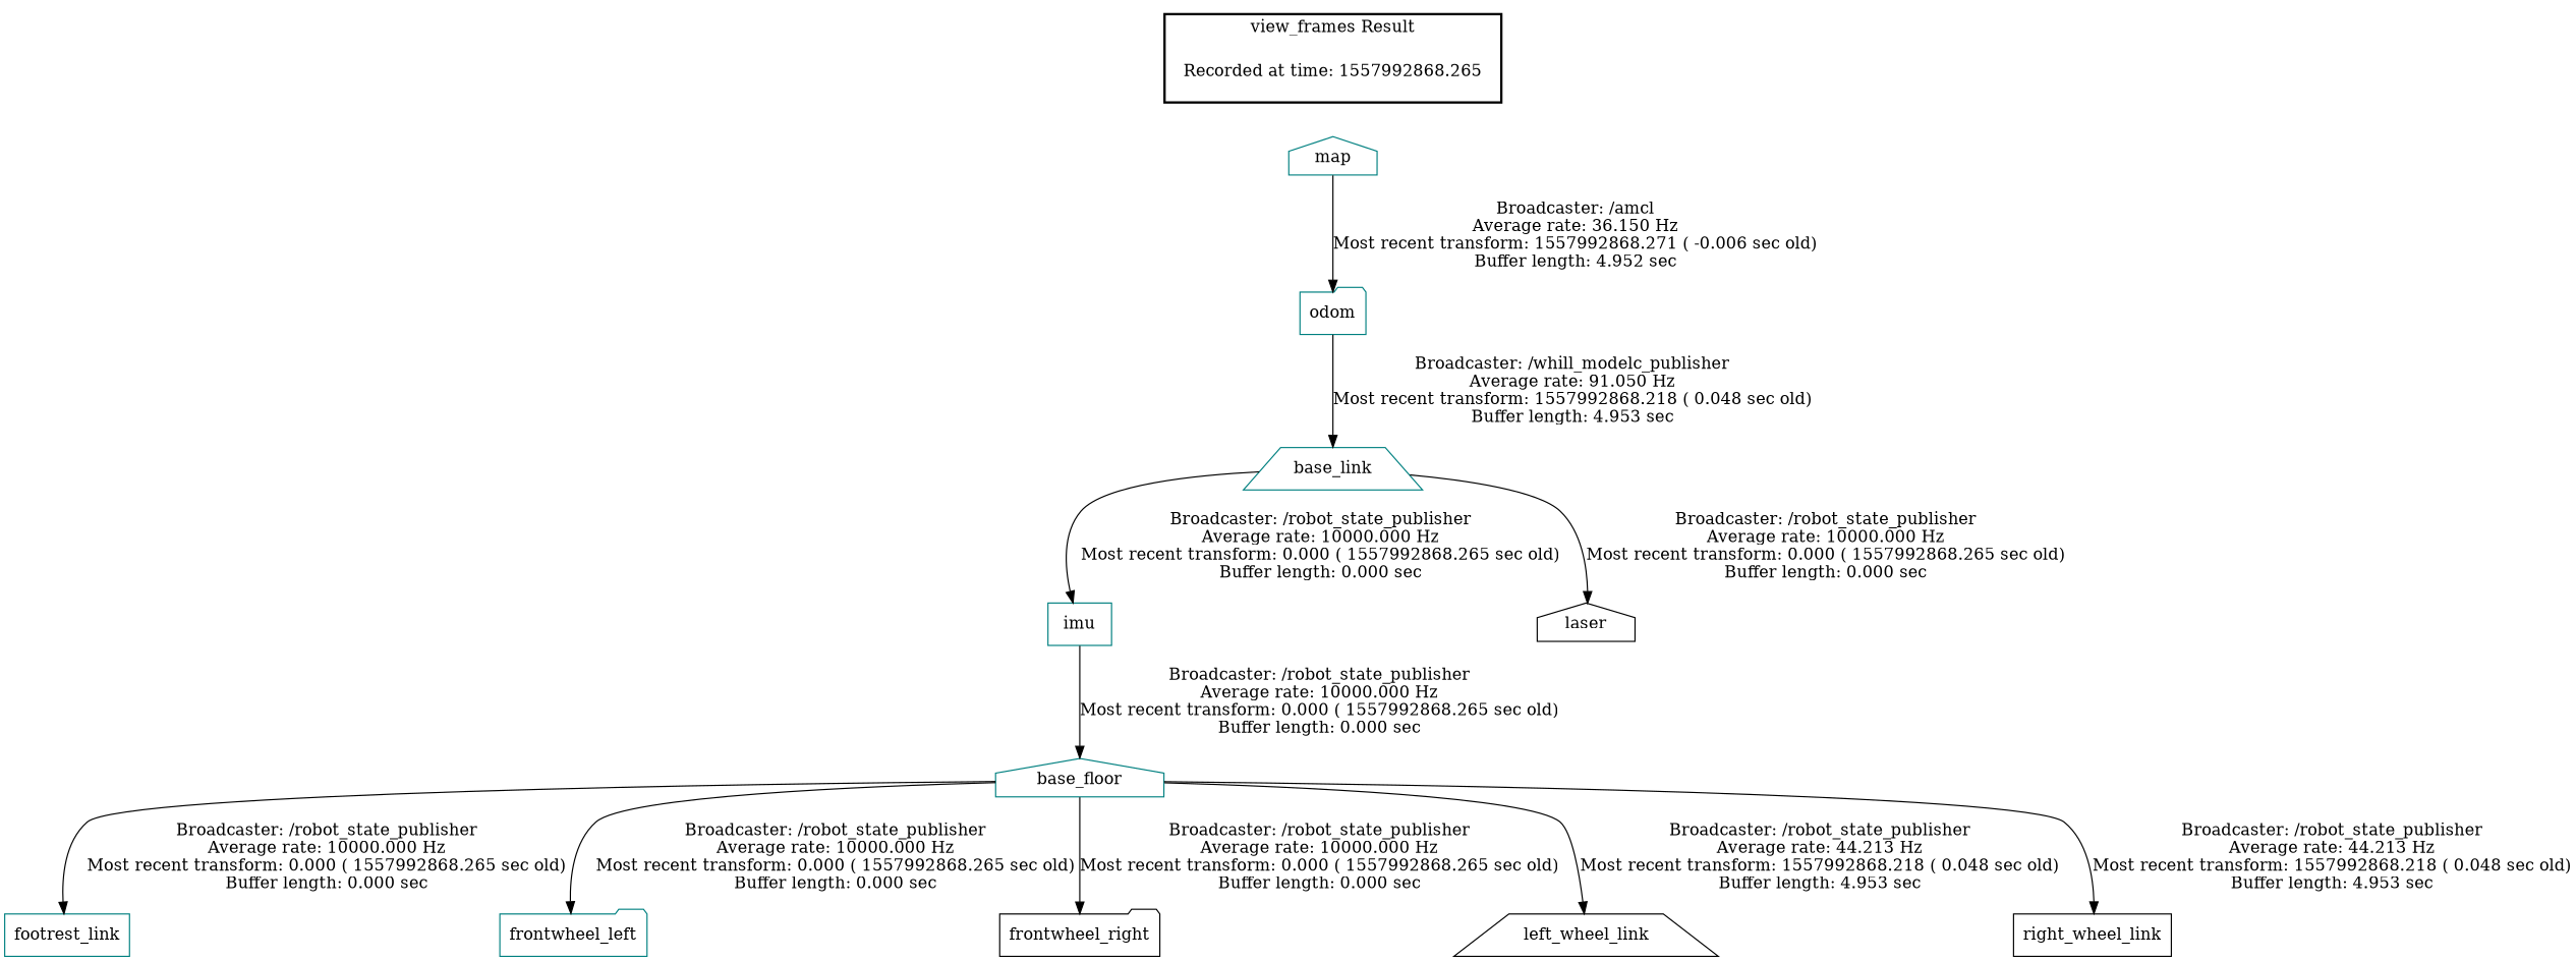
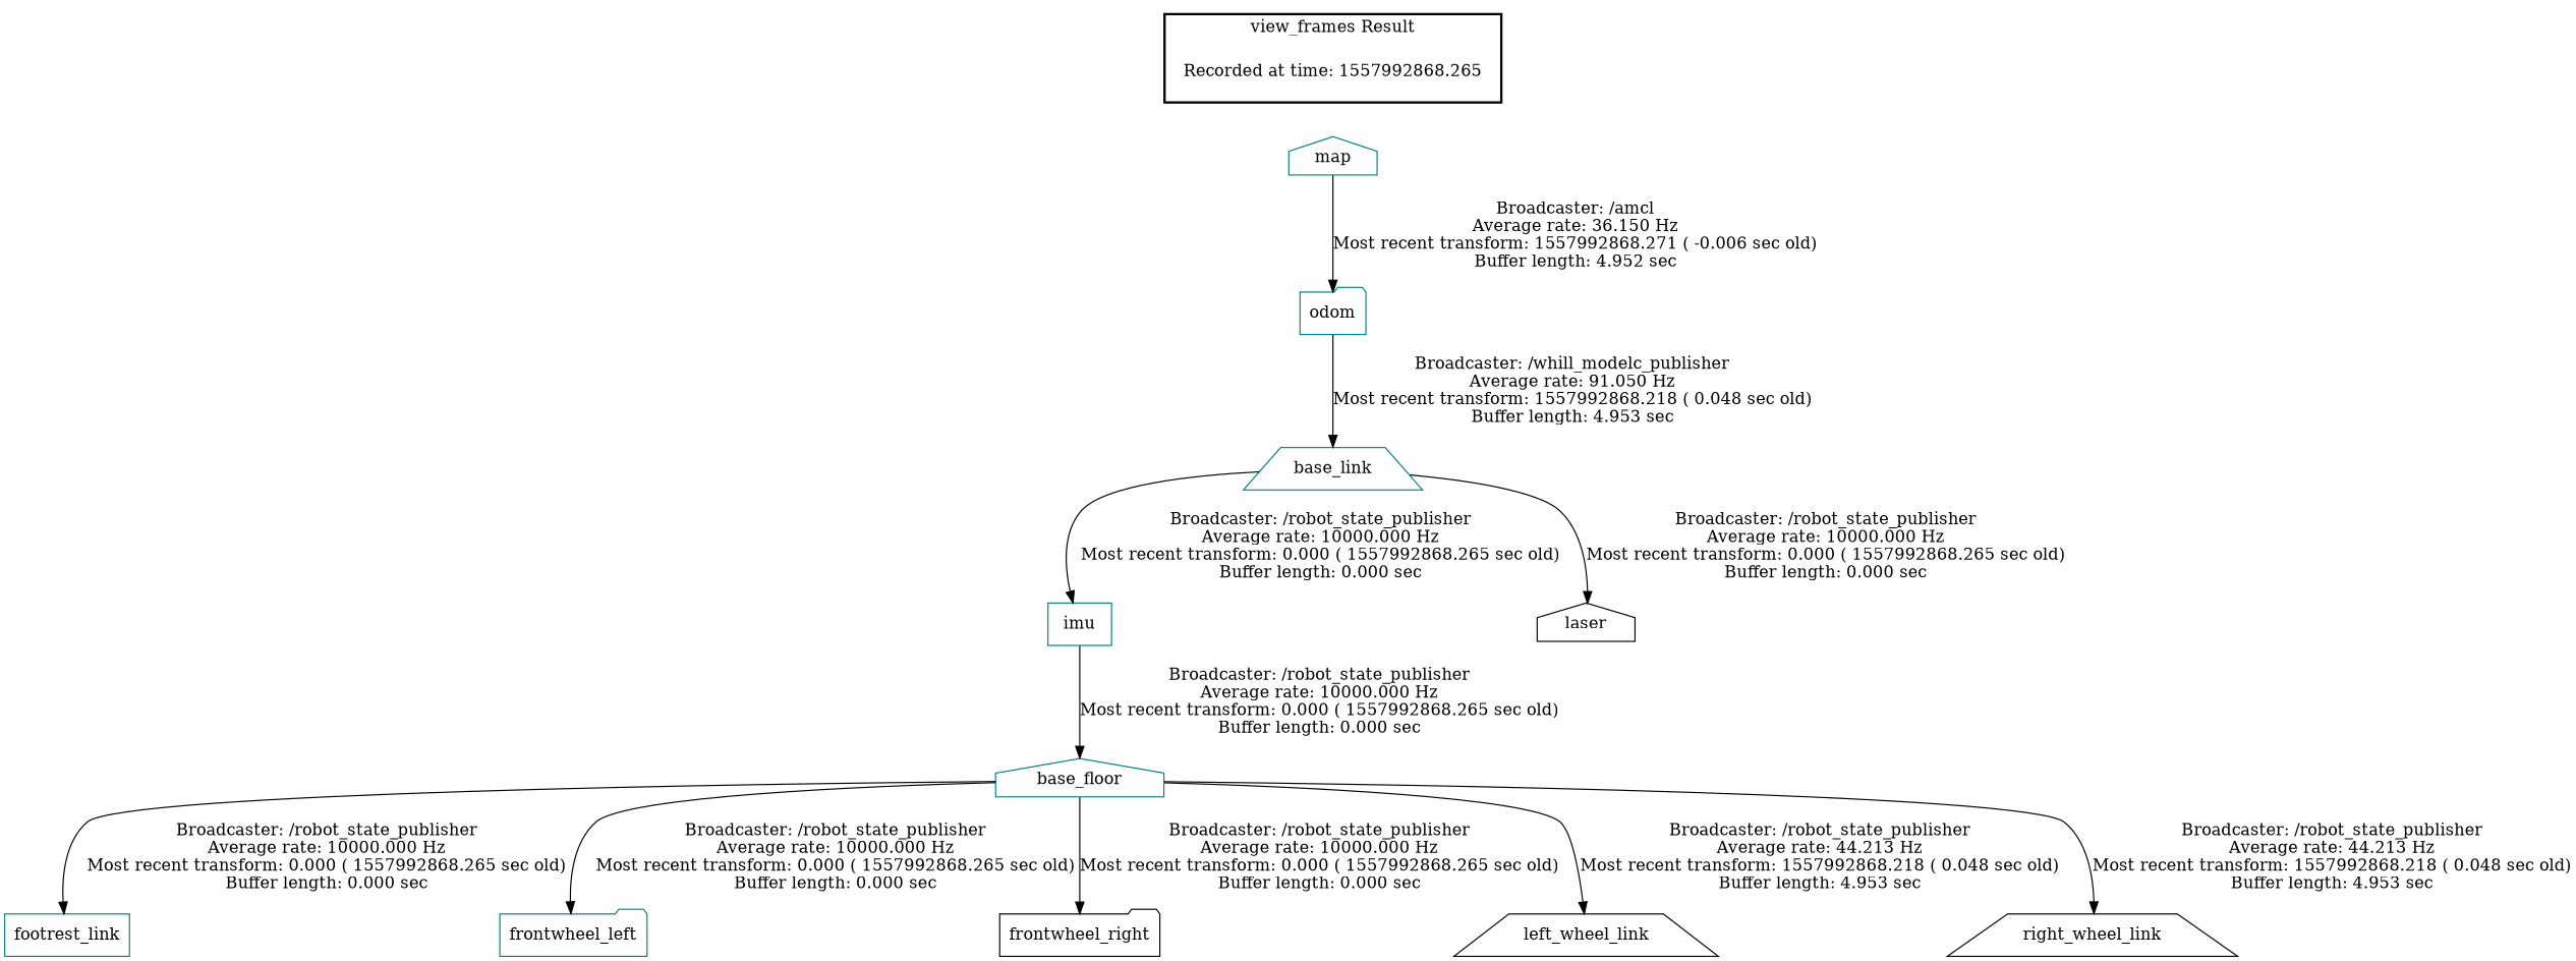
  digraph {
    node [color=teal shape=house]
    "Recorded at time: 1557992868.265" [shape=plaintext]
    map
    odom [shape=folder]
    base_link [shape=trapezium]
    imu [shape=box]
    laser [color=black]
    footrest_link [shape=box]
    base_floor
    frontwheel_left [shape=folder]
    frontwheel_right [color=black shape=folder]
    left_wheel_link [color=black shape=trapezium]
-   right_wheel_link [color=black shape=box]
+   right_wheel_link [color=black shape=trapezium]
    subgraph cluster_1 {
      color=black
      label="view_frames Result"
      style=bold
      "Recorded at time: 1557992868.265"
    }
    "Recorded at time: 1557992868.265" -> map [style=invis]
    map -> odom [label="Broadcaster: /amcl\nAverage rate: 36.150 Hz\nMost recent transform: 1557992868.271 ( -0.006 sec old)\nBuffer length: 4.952 sec\n"]
    odom -> base_link [label="Broadcaster: /whill_modelc_publisher\nAverage rate: 91.050 Hz\nMost recent transform: 1557992868.218 ( 0.048 sec old)\nBuffer length: 4.953 sec\n"]
    base_link -> imu [label="Broadcaster: /robot_state_publisher\nAverage rate: 10000.000 Hz\nMost recent transform: 0.000 ( 1557992868.265 sec old)\nBuffer length: 0.000 sec\n"]
    base_link -> laser [label="Broadcaster: /robot_state_publisher\nAverage rate: 10000.000 Hz\nMost recent transform: 0.000 ( 1557992868.265 sec old)\nBuffer length: 0.000 sec\n"]
    imu -> base_floor [label="Broadcaster: /robot_state_publisher\nAverage rate: 10000.000 Hz\nMost recent transform: 0.000 ( 1557992868.265 sec old)\nBuffer length: 0.000 sec\n"]
    base_floor -> footrest_link [label="Broadcaster: /robot_state_publisher\nAverage rate: 10000.000 Hz\nMost recent transform: 0.000 ( 1557992868.265 sec old)\nBuffer length: 0.000 sec\n"]
    base_floor -> frontwheel_left [label="Broadcaster: /robot_state_publisher\nAverage rate: 10000.000 Hz\nMost recent transform: 0.000 ( 1557992868.265 sec old)\nBuffer length: 0.000 sec\n"]
    base_floor -> frontwheel_right [label="Broadcaster: /robot_state_publisher\nAverage rate: 10000.000 Hz\nMost recent transform: 0.000 ( 1557992868.265 sec old)\nBuffer length: 0.000 sec\n"]
    base_floor -> left_wheel_link [label="Broadcaster: /robot_state_publisher\nAverage rate: 44.213 Hz\nMost recent transform: 1557992868.218 ( 0.048 sec old)\nBuffer length: 4.953 sec\n"]
    base_floor -> right_wheel_link [label="Broadcaster: /robot_state_publisher\nAverage rate: 44.213 Hz\nMost recent transform: 1557992868.218 ( 0.048 sec old)\nBuffer length: 4.953 sec\n"]
  }
